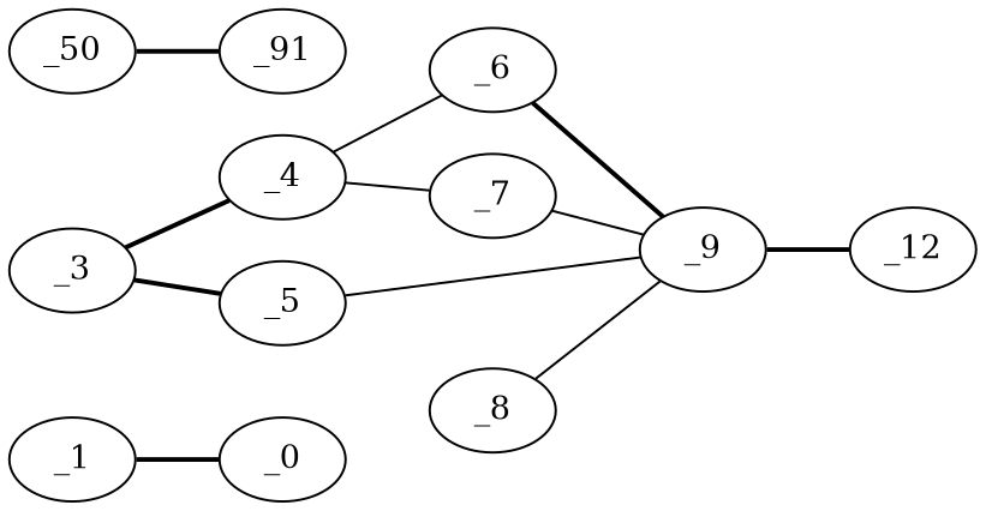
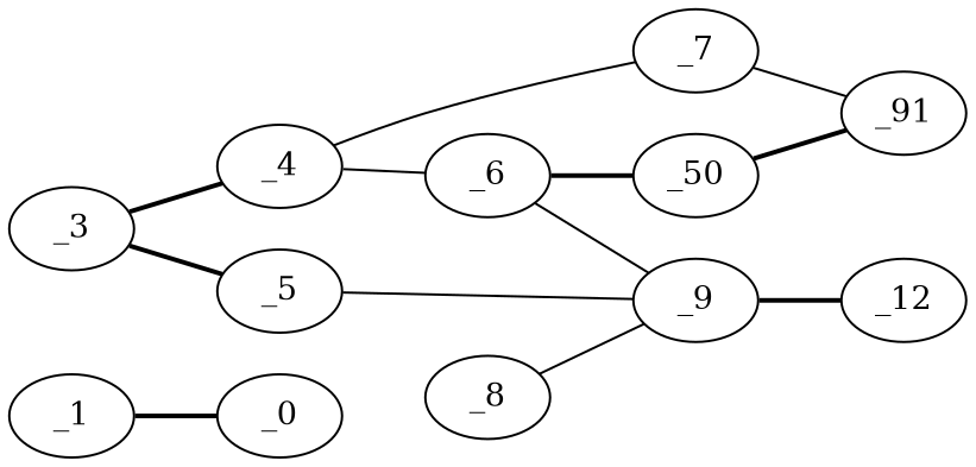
  graph {
    rankdir=LR
    node [charge=0 chem=1 symbol="C  " x=2.866 y=0.25]
    edge [style=bold valence=1]
    _1 [chem=5 symbol="S  " y=1.75]
    n2 [label=_0 x=2 y=2.25]
    _3 [y=0.75]
    _4 [x=3.7321]
    _5 [chem=4 symbol="N  " x=2]
    _6 [x=3.7321 y=-0.75]
    _7 [chem=4 symbol="N  " x=4.6831 y=0.559]
    _9 [y=-1.25]
    n9 [chem=4 label=_50 symbol="N  " x=4.6831 y=-1.059]
    n10 [label=_91 x=5.2709 y=-0.25]
    _8 [chem=4 symbol="N  " x=2 y=-0.75]
    _12 [chem=2 symbol="O  " y=-2.25]
    _1 -- n2
    _3 -- _4 [valence=2]
    _3 -- _5
    _4 -- _6 [style=solid]
    _4 -- _7 [style=solid]
    _5 -- _9 [style=solid valence=2]
-   _6 -- _9 [valence=2]
-   _7 -- _9 [style=solid valence=2]
+   _6 -- _9 [style=solid valence=2]
+   _6 -- n9
+   _7 -- n10 [style=solid valence=2]
    _9 -- _12
    n9 -- n10
    _8 -- _9 [style=solid]
  }
